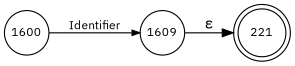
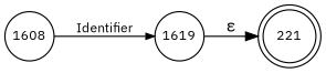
  digraph {
    fontname="IBM Plex Sans"
    rankdir=LR
    node [fixedsize=true fontname="IBM Plex Sans" fontsize=11 shape=circle peripheries=1]
    edge [fontname="IBM Plex Sans"]
    n1 [label=221 shape=doublecircle width=.6 peripheries=""]
-   n2 [label=1600 width=.55]
-   n3 [label=1609 width=.55]
+   n2 [label=1608 width=.55]
+   n3 [label=1619 width=.55]
    n2 -> n3 [arrowhead=normal arrowsize=.7 fontsize=11 label=Identifier]
    n3 -> n1 [label="&epsilon;"]
  }
